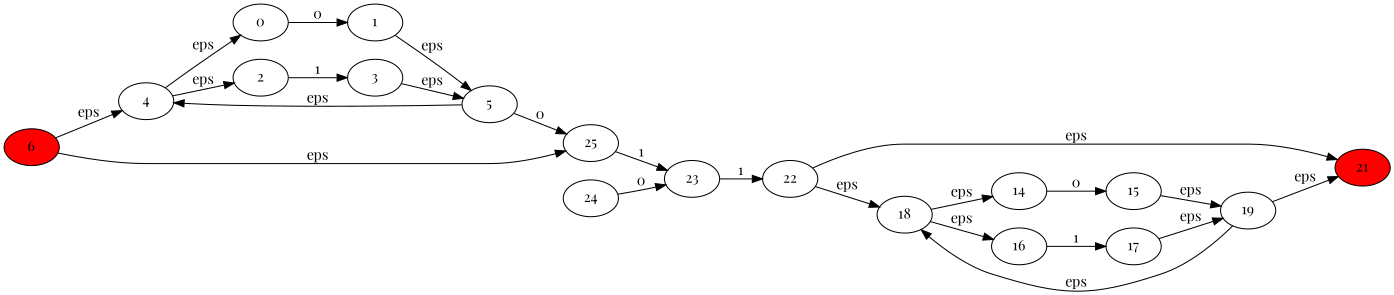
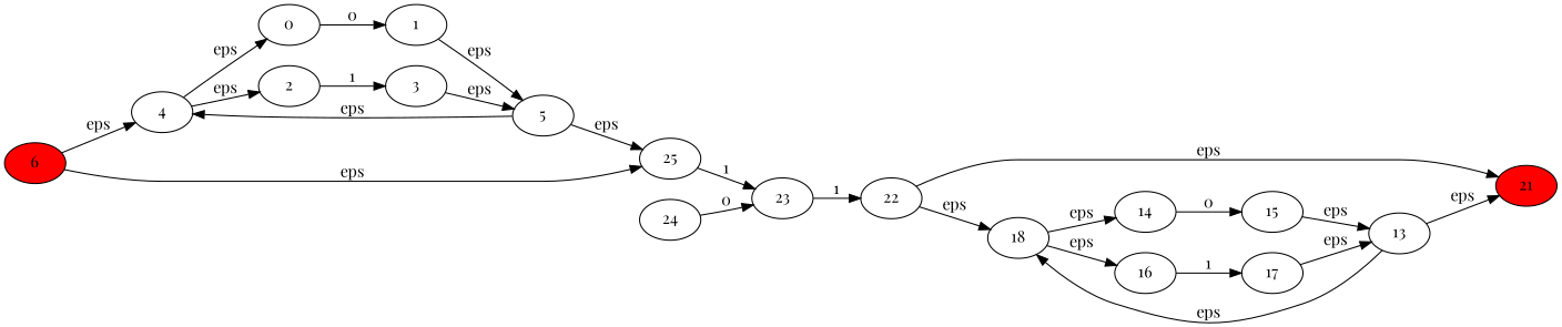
  digraph {
    fontname="Playfair Display"
    rankdir=LR
    node [fontname="Playfair Display"]
    edge [fontname="Playfair Display"]
    6 [fillcolor=red style=filled]
    4
    25
    0
    2
    23
    21 [fillcolor=red style=filled]
    1
    5
    3
    24
    22
    18
    14
    16
    15
-   19
+   19 [label=13]
    17
    6 -> 4 [label=eps]
    6 -> 25 [label=eps]
    4 -> 0 [label=eps]
    4 -> 2 [label=eps]
    25 -> 23 [label=1]
    0 -> 1 [label=0]
    2 -> 3 [label=1]
    23 -> 22 [label=1]
    1 -> 5 [label=eps]
    5 -> 4 [label=eps]
-   5 -> 25 [label=0]
+   5 -> 25 [label=eps]
    3 -> 5 [label=eps]
    24 -> 23 [label=0]
    22 -> 21 [label=eps]
    22 -> 18 [label=eps]
    18 -> 14 [label=eps]
    18 -> 16 [label=eps]
    14 -> 15 [label=0]
    16 -> 17 [label=1]
    15 -> 19 [label=eps]
    19 -> 21 [label=eps]
    19 -> 18 [label=eps]
    17 -> 19 [label=eps]
  }
